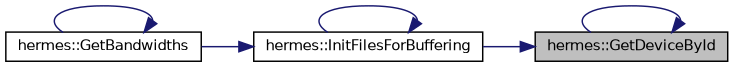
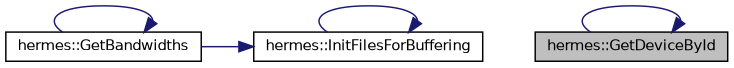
  digraph {
    rankdir=RL
    node [color=black fillcolor=white fontname=Helvetica fontsize=10 shape=record style=filled]
    edge [color=midnightblue dir=back fontname=Helvetica fontsize=10 labelfontname=Helvetica labelfontsize=10 style=solid]
    n1 [fillcolor=grey75 fontcolor=black height=0.2 label="hermes::GetDeviceById" width=0.4]
    n2 [height=0.2 label="hermes::InitFilesForBuffering" width=0.4]
    n3 [height=0.2 label="hermes::GetBandwidths" width=0.4]
    n1 -> n1
-   n1 -> n2
    n2 -> n2
    n2 -> n3
    n3 -> n3
  }
